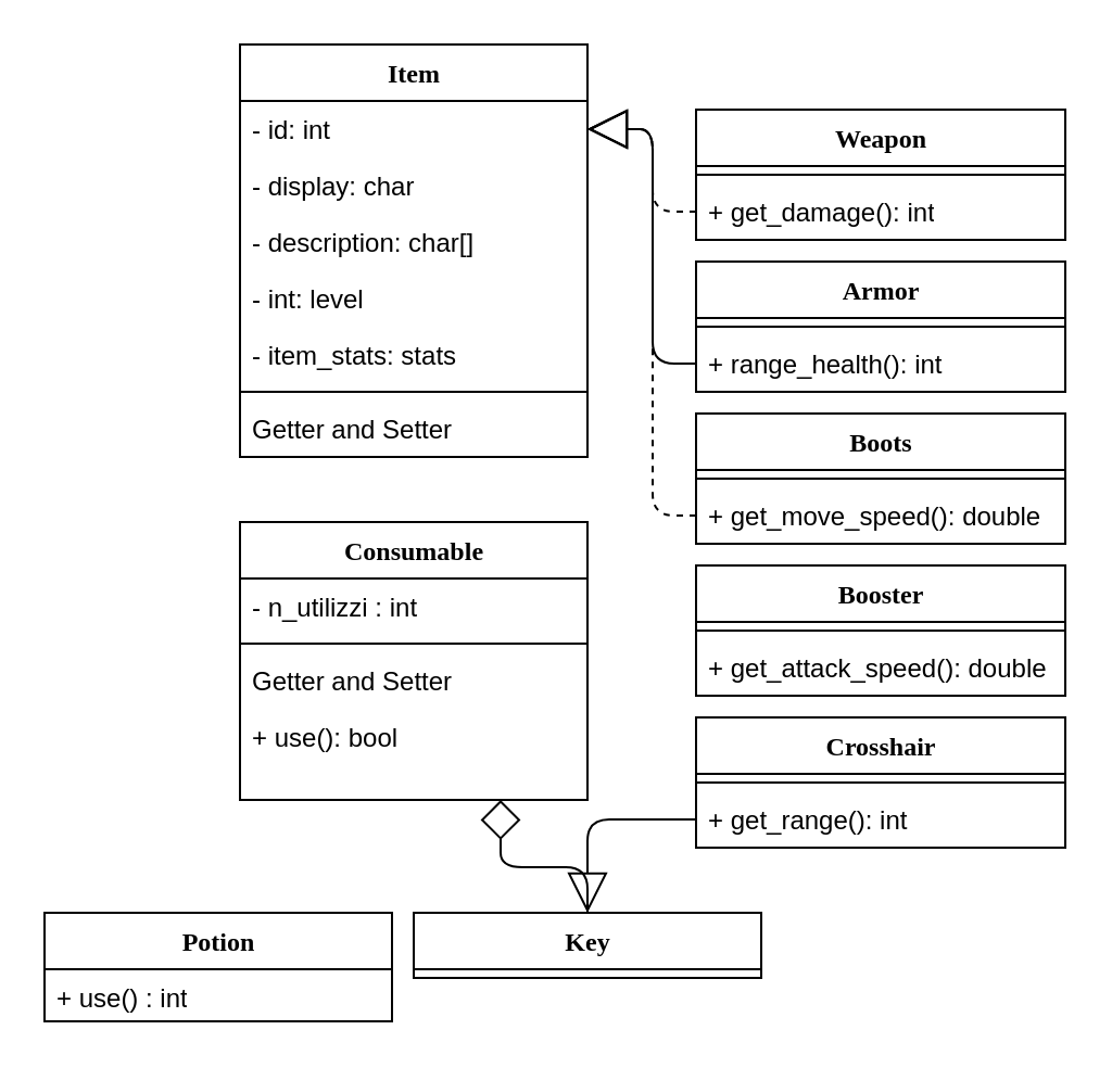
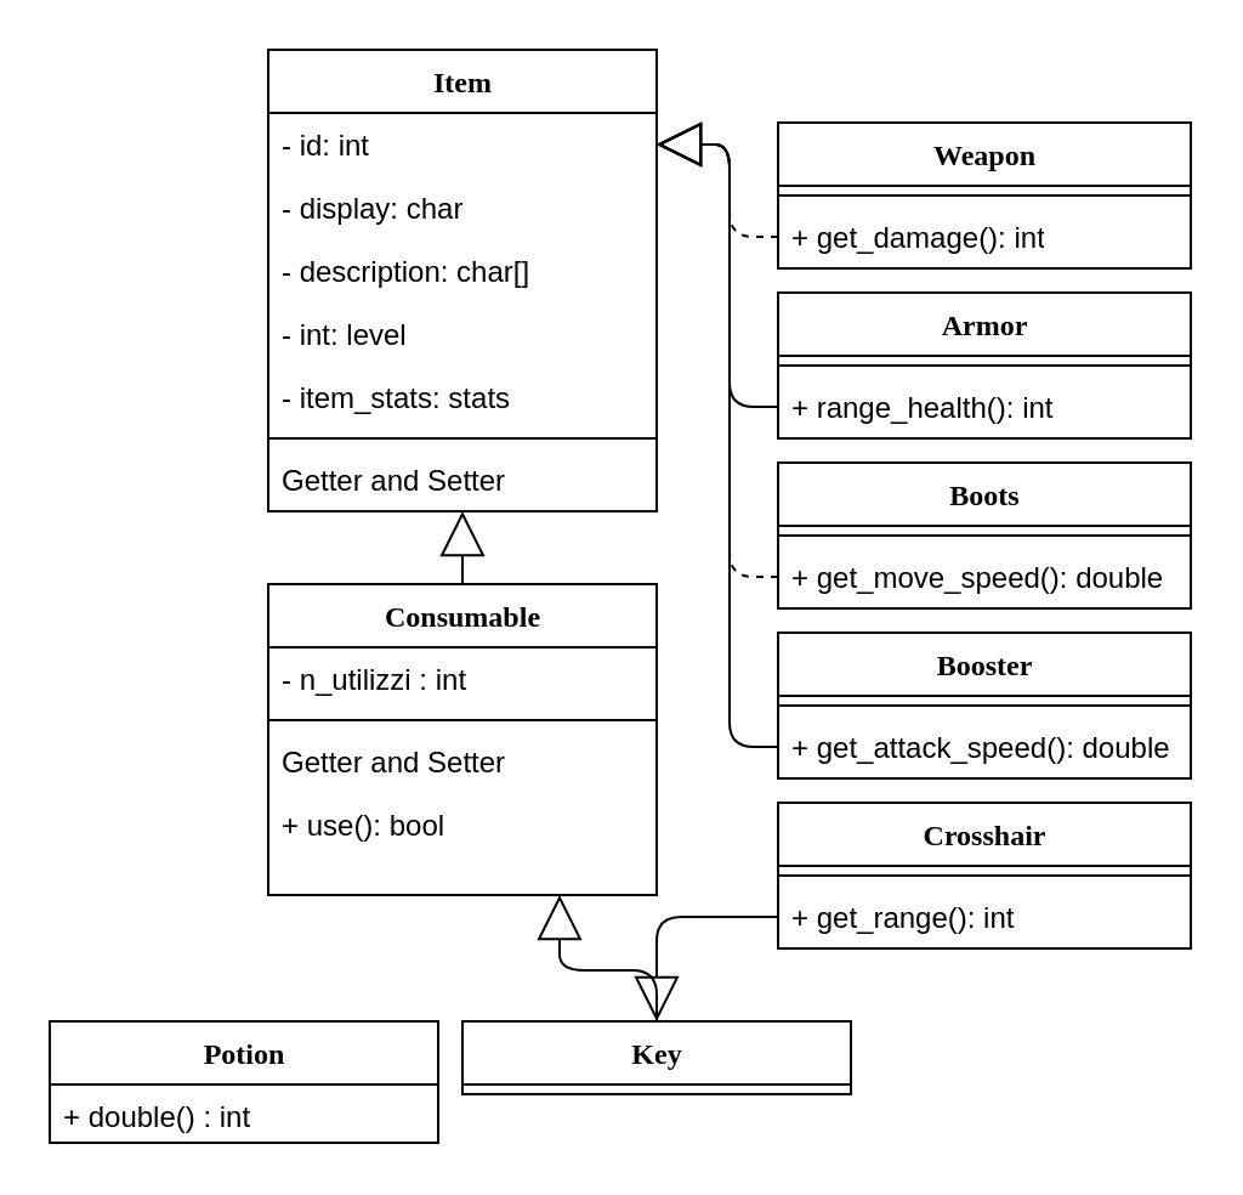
  <mxCell id="0" />
  <mxCell id="1" parent="0" />
+ <mxCell id="2" style="edgeStyle=orthogonalEdgeStyle;rounded=1;orthogonalLoop=1;jettySize=auto;html=1;labelBackgroundColor=none;endArrow=block;fontSize=12;fontFamily=Verdana;startFill=0;startSize=8;endFill=0;endSize=16;entryX=0.5;entryY=1;entryDx=0;entryDy=0;" parent="1" source="3" target="11" edge="1"><mxGeometry relative="1" as="geometry"><mxPoint x="70" y="270" as="targetPoint" /><Array as="points"><mxPoint x="190" y="290" /><mxPoint x="190" y="290" /></Array></mxGeometry></mxCell>
  <mxCell id="3" value="Consumable" style="swimlane;html=1;fontStyle=1;align=center;verticalAlign=top;childLayout=stackLayout;horizontal=1;startSize=26;horizontalStack=0;resizeParent=1;resizeLast=0;collapsible=1;marginBottom=0;swimlaneFillColor=#ffffff;rounded=0;shadow=0;comic=0;labelBackgroundColor=none;strokeWidth=1;fillColor=none;fontFamily=Verdana;fontSize=12" parent="1" vertex="1"><mxGeometry x="110" y="240" width="160" height="128" as="geometry" /></mxCell>
  <mxCell id="4" value="- n_utilizzi : int" style="text;html=1;strokeColor=none;fillColor=none;align=left;verticalAlign=top;spacingLeft=4;spacingRight=4;whiteSpace=wrap;overflow=hidden;rotatable=0;points=[[0,0.5],[1,0.5]];portConstraint=eastwest;" vertex="1" parent="3"><mxGeometry y="26" width="160" height="26" as="geometry" /></mxCell>
  <mxCell id="5" value="" style="line;html=1;strokeWidth=1;fillColor=none;align=left;verticalAlign=middle;spacingTop=-1;spacingLeft=3;spacingRight=3;rotatable=0;labelPosition=right;points=[];portConstraint=eastwest;" parent="3" vertex="1"><mxGeometry y="52" width="160" height="8" as="geometry" /></mxCell>
  <mxCell id="6" value="Getter and Setter" style="text;html=1;strokeColor=none;fillColor=none;align=left;verticalAlign=top;spacingLeft=4;spacingRight=4;whiteSpace=wrap;overflow=hidden;rotatable=0;points=[[0,0.5],[1,0.5]];portConstraint=eastwest;" parent="3" vertex="1"><mxGeometry y="60" width="160" height="26" as="geometry" /></mxCell>
  <mxCell id="7" value="+ use(): bool" style="text;html=1;strokeColor=none;fillColor=none;align=left;verticalAlign=top;spacingLeft=4;spacingRight=4;whiteSpace=wrap;overflow=hidden;rotatable=0;points=[[0,0.5],[1,0.5]];portConstraint=eastwest;" parent="3" vertex="1"><mxGeometry y="86" width="160" height="26" as="geometry" /></mxCell>
  <mxCell id="8" value="Weapon" style="swimlane;html=1;fontStyle=1;align=center;verticalAlign=top;childLayout=stackLayout;horizontal=1;startSize=26;horizontalStack=0;resizeParent=1;resizeLast=0;collapsible=1;marginBottom=0;swimlaneFillColor=#ffffff;rounded=0;shadow=0;comic=0;labelBackgroundColor=none;strokeWidth=1;fillColor=none;fontFamily=Verdana;fontSize=12" parent="1" vertex="1"><mxGeometry x="320" y="50" width="170" height="60" as="geometry" /></mxCell>
  <mxCell id="9" value="" style="line;html=1;strokeWidth=1;fillColor=none;align=left;verticalAlign=middle;spacingTop=-1;spacingLeft=3;spacingRight=3;rotatable=0;labelPosition=right;points=[];portConstraint=eastwest;" parent="8" vertex="1"><mxGeometry y="26" width="170" height="8" as="geometry" /></mxCell>
  <mxCell id="10" value="+ get_damage(): int" style="text;html=1;strokeColor=none;fillColor=none;align=left;verticalAlign=top;spacingLeft=4;spacingRight=4;whiteSpace=wrap;overflow=hidden;rotatable=0;points=[[0,0.5],[1,0.5]];portConstraint=eastwest;" parent="8" vertex="1"><mxGeometry y="34" width="170" height="26" as="geometry" /></mxCell>
  <mxCell id="11" value="Item" style="swimlane;html=1;fontStyle=1;align=center;verticalAlign=top;childLayout=stackLayout;horizontal=1;startSize=26;horizontalStack=0;resizeParent=1;resizeLast=0;collapsible=1;marginBottom=0;swimlaneFillColor=#ffffff;rounded=0;shadow=0;comic=0;labelBackgroundColor=none;strokeWidth=1;fillColor=none;fontFamily=Verdana;fontSize=12" parent="1" vertex="1"><mxGeometry x="110" width="160" height="190" as="geometry" y="20" /></mxCell>
  <mxCell id="12" value="- id: int" style="text;html=1;strokeColor=none;fillColor=none;align=left;verticalAlign=top;spacingLeft=4;spacingRight=4;whiteSpace=wrap;overflow=hidden;rotatable=0;points=[[0,0.5],[1,0.5]];portConstraint=eastwest;" parent="11" vertex="1"><mxGeometry y="26" width="160" height="26" as="geometry" /></mxCell>
  <mxCell id="13" value="- display: char" style="text;html=1;strokeColor=none;fillColor=none;align=left;verticalAlign=top;spacingLeft=4;spacingRight=4;whiteSpace=wrap;overflow=hidden;rotatable=0;points=[[0,0.5],[1,0.5]];portConstraint=eastwest;" parent="11" vertex="1"><mxGeometry y="52" width="160" height="26" as="geometry" /></mxCell>
  <mxCell id="14" value="- description: char[]" style="text;html=1;strokeColor=none;fillColor=none;align=left;verticalAlign=top;spacingLeft=4;spacingRight=4;whiteSpace=wrap;overflow=hidden;rotatable=0;points=[[0,0.5],[1,0.5]];portConstraint=eastwest;" parent="11" vertex="1"><mxGeometry y="78" width="160" height="26" as="geometry" /></mxCell>
  <mxCell id="15" value="- int: level" style="text;html=1;strokeColor=none;fillColor=none;align=left;verticalAlign=top;spacingLeft=4;spacingRight=4;whiteSpace=wrap;overflow=hidden;rotatable=0;points=[[0,0.5],[1,0.5]];portConstraint=eastwest;" parent="11" vertex="1"><mxGeometry y="104" width="160" height="26" as="geometry" /></mxCell>
  <mxCell id="16" value="- item_stats: stats" style="text;html=1;strokeColor=none;fillColor=none;align=left;verticalAlign=top;spacingLeft=4;spacingRight=4;whiteSpace=wrap;overflow=hidden;rotatable=0;points=[[0,0.5],[1,0.5]];portConstraint=eastwest;" parent="11" vertex="1"><mxGeometry y="130" width="160" height="26" as="geometry" /></mxCell>
  <mxCell id="17" value="" style="line;html=1;strokeWidth=1;fillColor=none;align=left;verticalAlign=middle;spacingTop=-1;spacingLeft=3;spacingRight=3;rotatable=0;labelPosition=right;points=[];portConstraint=eastwest;" parent="11" vertex="1"><mxGeometry y="156" width="160" height="8" as="geometry" /></mxCell>
  <mxCell id="18" value="Getter and Setter" style="text;html=1;strokeColor=none;fillColor=none;align=left;verticalAlign=top;spacingLeft=4;spacingRight=4;whiteSpace=wrap;overflow=hidden;rotatable=0;points=[[0,0.5],[1,0.5]];portConstraint=eastwest;" parent="11" vertex="1"><mxGeometry y="164" width="160" height="26" as="geometry" /></mxCell>
  <mxCell id="19" value="Potion" style="swimlane;html=1;fontStyle=1;align=center;verticalAlign=top;childLayout=stackLayout;horizontal=1;startSize=26;horizontalStack=0;resizeParent=1;resizeLast=0;collapsible=1;marginBottom=0;swimlaneFillColor=#ffffff;rounded=0;shadow=0;comic=0;labelBackgroundColor=none;strokeWidth=1;fillColor=none;fontFamily=Verdana;fontSize=12" parent="1" vertex="1"><mxGeometry y="420" width="160" height="50" as="geometry" x="20" /></mxCell>
- <mxCell id="20" value="+ use() : int" style="text;html=1;strokeColor=none;fillColor=none;align=left;verticalAlign=top;spacingLeft=4;spacingRight=4;whiteSpace=wrap;overflow=hidden;rotatable=0;points=[[0,0.5],[1,0.5]];portConstraint=eastwest;" vertex="1" parent="19"><mxGeometry y="26" width="160" height="22" as="geometry" /></mxCell>
- <mxCell id="21" style="edgeStyle=orthogonalEdgeStyle;rounded=1;orthogonalLoop=1;jettySize=auto;html=1;entryX=0.75;entryY=1;entryDx=0;entryDy=0;labelBackgroundColor=none;endArrow=diamond;fontSize=12;fontFamily=Verdana;startFill=0;startSize=8;endFill=0;endSize=16;" parent="1" source="22" target="3" edge="1"><mxGeometry relative="1" as="geometry" /></mxCell>
+ <mxCell id="20" value="+ double() : int" style="text;html=1;strokeColor=none;fillColor=none;align=left;verticalAlign=top;spacingLeft=4;spacingRight=4;whiteSpace=wrap;overflow=hidden;rotatable=0;points=[[0,0.5],[1,0.5]];portConstraint=eastwest;" vertex="1" parent="19"><mxGeometry y="26" width="160" height="22" as="geometry" /></mxCell>
+ <mxCell id="21" style="edgeStyle=orthogonalEdgeStyle;rounded=1;orthogonalLoop=1;jettySize=auto;html=1;entryX=0.75;entryY=1;entryDx=0;entryDy=0;labelBackgroundColor=none;endArrow=block;fontSize=12;fontFamily=Verdana;startFill=0;startSize=8;endFill=0;endSize=16;" parent="1" source="22" target="3" edge="1"><mxGeometry relative="1" as="geometry" /></mxCell>
  <mxCell id="22" value="Key" style="swimlane;html=1;fontStyle=1;align=center;verticalAlign=top;childLayout=stackLayout;horizontal=1;startSize=26;horizontalStack=0;resizeParent=1;resizeLast=0;collapsible=1;marginBottom=0;swimlaneFillColor=#ffffff;rounded=0;shadow=0;comic=0;labelBackgroundColor=none;strokeWidth=1;fillColor=none;fontFamily=Verdana;fontSize=12" parent="1" vertex="1"><mxGeometry x="190" y="420" width="160" height="30" as="geometry" /></mxCell>
  <mxCell id="23" value="Armor" style="swimlane;html=1;fontStyle=1;align=center;verticalAlign=top;childLayout=stackLayout;horizontal=1;startSize=26;horizontalStack=0;resizeParent=1;resizeLast=0;collapsible=1;marginBottom=0;swimlaneFillColor=#ffffff;rounded=0;shadow=0;comic=0;labelBackgroundColor=none;strokeWidth=1;fillColor=none;fontFamily=Verdana;fontSize=12" vertex="1" parent="1"><mxGeometry x="320" y="120" width="170" height="60" as="geometry" /></mxCell>
  <mxCell id="24" value="" style="line;html=1;strokeWidth=1;fillColor=none;align=left;verticalAlign=middle;spacingTop=-1;spacingLeft=3;spacingRight=3;rotatable=0;labelPosition=right;points=[];portConstraint=eastwest;" vertex="1" parent="23"><mxGeometry y="26" width="170" height="8" as="geometry" /></mxCell>
  <mxCell id="25" value="+ range_health(): int" style="text;html=1;strokeColor=none;fillColor=none;align=left;verticalAlign=top;spacingLeft=4;spacingRight=4;whiteSpace=wrap;overflow=hidden;rotatable=0;points=[[0,0.5],[1,0.5]];portConstraint=eastwest;" vertex="1" parent="23"><mxGeometry y="34" width="170" height="26" as="geometry" /></mxCell>
  <mxCell id="26" style="edgeStyle=orthogonalEdgeStyle;rounded=1;orthogonalLoop=1;jettySize=auto;html=1;exitX=0;exitY=0.5;exitDx=0;exitDy=0;entryX=1;entryY=0.5;entryDx=0;entryDy=0;labelBackgroundColor=none;endArrow=block;fontSize=12;fontFamily=Verdana;startFill=0;startSize=8;endFill=0;endSize=16;" edge="1" parent="1" source="25" target="12"><mxGeometry relative="1" as="geometry" /></mxCell>
  <mxCell id="27" value="Boots" style="swimlane;html=1;fontStyle=1;align=center;verticalAlign=top;childLayout=stackLayout;horizontal=1;startSize=26;horizontalStack=0;resizeParent=1;resizeLast=0;collapsible=1;marginBottom=0;swimlaneFillColor=#ffffff;rounded=0;shadow=0;comic=0;labelBackgroundColor=none;strokeWidth=1;fillColor=none;fontFamily=Verdana;fontSize=12" vertex="1" parent="1"><mxGeometry x="320" y="190" width="170" height="60" as="geometry" /></mxCell>
  <mxCell id="28" value="" style="line;html=1;strokeWidth=1;fillColor=none;align=left;verticalAlign=middle;spacingTop=-1;spacingLeft=3;spacingRight=3;rotatable=0;labelPosition=right;points=[];portConstraint=eastwest;" vertex="1" parent="27"><mxGeometry y="26" width="170" height="8" as="geometry" /></mxCell>
  <mxCell id="29" value="+ get_move_speed(): double" style="text;html=1;strokeColor=none;fillColor=none;align=left;verticalAlign=top;spacingLeft=4;spacingRight=4;whiteSpace=wrap;overflow=hidden;rotatable=0;points=[[0,0.5],[1,0.5]];portConstraint=eastwest;" vertex="1" parent="27"><mxGeometry y="34" width="170" height="26" as="geometry" /></mxCell>
  <mxCell id="30" value="Booster" style="swimlane;html=1;fontStyle=1;align=center;verticalAlign=top;childLayout=stackLayout;horizontal=1;startSize=26;horizontalStack=0;resizeParent=1;resizeLast=0;collapsible=1;marginBottom=0;swimlaneFillColor=#ffffff;rounded=0;shadow=0;comic=0;labelBackgroundColor=none;strokeWidth=1;fillColor=none;fontFamily=Verdana;fontSize=12" vertex="1" parent="1"><mxGeometry x="320" y="260" width="170" height="60" as="geometry" /></mxCell>
  <mxCell id="31" value="" style="line;html=1;strokeWidth=1;fillColor=none;align=left;verticalAlign=middle;spacingTop=-1;spacingLeft=3;spacingRight=3;rotatable=0;labelPosition=right;points=[];portConstraint=eastwest;" vertex="1" parent="30"><mxGeometry y="26" width="170" height="8" as="geometry" /></mxCell>
  <mxCell id="32" value="+ get_attack_speed(): double" style="text;html=1;strokeColor=none;fillColor=none;align=left;verticalAlign=top;spacingLeft=4;spacingRight=4;whiteSpace=wrap;overflow=hidden;rotatable=0;points=[[0,0.5],[1,0.5]];portConstraint=eastwest;" vertex="1" parent="30"><mxGeometry y="34" width="170" height="26" as="geometry" /></mxCell>
  <mxCell id="33" value="Crosshair" style="swimlane;html=1;fontStyle=1;align=center;verticalAlign=top;childLayout=stackLayout;horizontal=1;startSize=26;horizontalStack=0;resizeParent=1;resizeLast=0;collapsible=1;marginBottom=0;swimlaneFillColor=#ffffff;rounded=0;shadow=0;comic=0;labelBackgroundColor=none;strokeWidth=1;fillColor=none;fontFamily=Verdana;fontSize=12" vertex="1" parent="1"><mxGeometry x="320" y="330" width="170" height="60" as="geometry" /></mxCell>
  <mxCell id="34" value="" style="line;html=1;strokeWidth=1;fillColor=none;align=left;verticalAlign=middle;spacingTop=-1;spacingLeft=3;spacingRight=3;rotatable=0;labelPosition=right;points=[];portConstraint=eastwest;" vertex="1" parent="33"><mxGeometry y="26" width="170" height="8" as="geometry" /></mxCell>
  <mxCell id="35" value="+ get_range(): int" style="text;html=1;strokeColor=none;fillColor=none;align=left;verticalAlign=top;spacingLeft=4;spacingRight=4;whiteSpace=wrap;overflow=hidden;rotatable=0;points=[[0,0.5],[1,0.5]];portConstraint=eastwest;" vertex="1" parent="33"><mxGeometry y="34" width="170" height="26" as="geometry" /></mxCell>
  <mxCell id="36" style="edgeStyle=orthogonalEdgeStyle;rounded=1;orthogonalLoop=1;jettySize=auto;html=1;exitX=0;exitY=0.5;exitDx=0;exitDy=0;entryX=1;entryY=0.5;entryDx=0;entryDy=0;labelBackgroundColor=none;endArrow=block;fontSize=12;fontFamily=Verdana;startFill=0;startSize=8;endFill=0;endSize=16;dashed=1;" edge="1" parent="1" source="29" target="12"><mxGeometry relative="1" as="geometry" /></mxCell>
+ <mxCell id="37" style="edgeStyle=orthogonalEdgeStyle;rounded=1;orthogonalLoop=1;jettySize=auto;html=1;exitX=0;exitY=0.5;exitDx=0;exitDy=0;entryX=1;entryY=0.5;entryDx=0;entryDy=0;labelBackgroundColor=none;endArrow=block;fontSize=12;fontFamily=Verdana;startFill=0;startSize=8;endFill=0;endSize=16;" edge="1" parent="1" source="32" target="12"><mxGeometry relative="1" as="geometry" /></mxCell>
  <mxCell id="38" style="edgeStyle=orthogonalEdgeStyle;rounded=1;orthogonalLoop=1;jettySize=auto;html=1;exitX=0;exitY=0.5;exitDx=0;exitDy=0;labelBackgroundColor=none;endArrow=block;fontSize=12;fontFamily=Verdana;startFill=0;startSize=8;endFill=0;endSize=16;" edge="1" parent="1" source="35" target="22"><mxGeometry relative="1" as="geometry" /></mxCell>
  <mxCell id="39" style="edgeStyle=orthogonalEdgeStyle;rounded=1;orthogonalLoop=1;jettySize=auto;html=1;exitX=0;exitY=0.5;exitDx=0;exitDy=0;entryX=1;entryY=0.5;entryDx=0;entryDy=0;labelBackgroundColor=none;endArrow=block;fontSize=12;fontFamily=Verdana;startFill=0;startSize=8;endFill=0;endSize=16;dashed=1;" edge="1" parent="1" source="10" target="12"><mxGeometry relative="1" as="geometry" /></mxCell>
